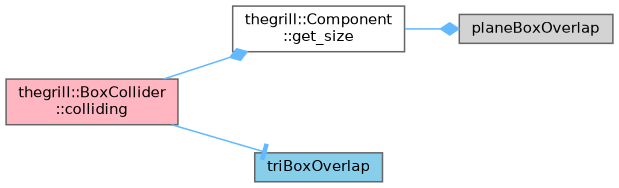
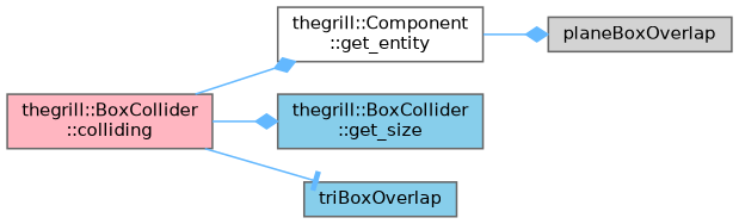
  digraph {
    rankdir=LR
    node [color=grey40 fillcolor=skyblue fontname=Helvetica fontsize=10 shape=box style=filled]
    edge [arrowhead=diamond color=steelblue1 fontname=Helvetica fontsize=10 labelfontname=Helvetica labelfontsize=10 style=solid]
    n1 [color=gray40 fillcolor=lightpink fontcolor=black height=0.2 label="thegrill::BoxCollider\l::colliding" width=0.4]
-   n2 [fillcolor=white height=0.2 label="thegrill::Component\l::get_size" width=0.4]
+   n2 [fillcolor=white height=0.2 label="thegrill::Component\l::get_entity" width=0.4]
+   n3 [height=0.2 label="thegrill::BoxCollider\l::get_size" width=0.4]
    n4 [height=0.2 label=triBoxOverlap width=0.4]
    n5 [fillcolor=lightgrey height=0.2 label=planeBoxOverlap width=0.4]
    n1 -> n2
+   n1 -> n3
    n1 -> n4 [arrowhead=tee]
    n2 -> n5
  }
